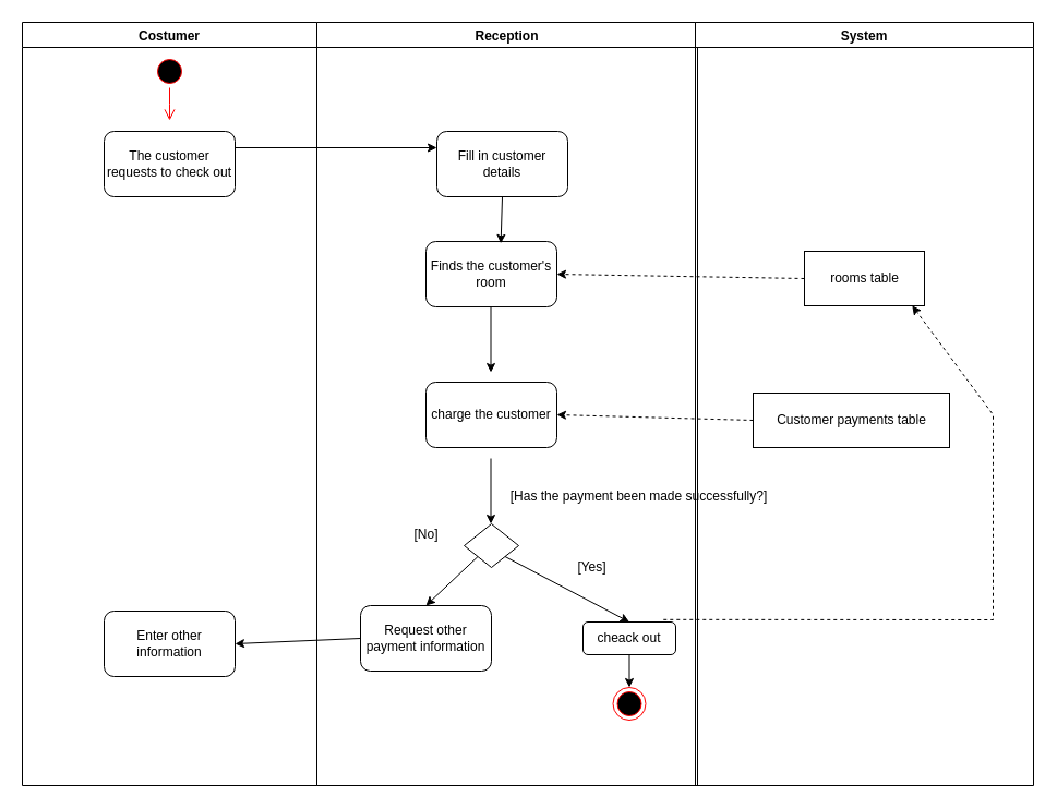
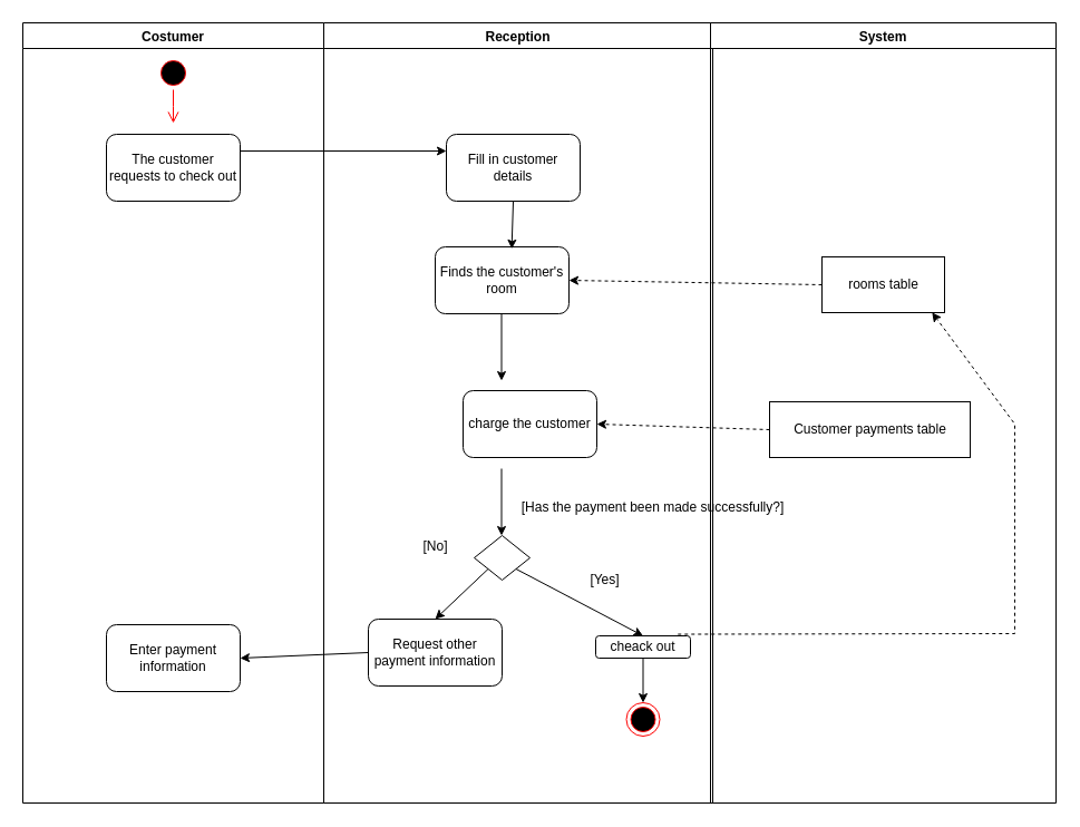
  <mxCell id="0" />
  <mxCell id="1" parent="0" />
  <mxCell id="2" value="Costumer" style="swimlane;" parent="1" vertex="1"><mxGeometry x="20" y="20" width="270" height="700" as="geometry" /></mxCell>
  <mxCell id="3" value="" style="ellipse;html=1;shape=startState;fillColor=#000000;strokeColor=#ff0000;" parent="2" vertex="1"><mxGeometry x="120" y="30" width="30" height="30" as="geometry" /></mxCell>
  <mxCell id="4" value="" style="edgeStyle=orthogonalEdgeStyle;html=1;verticalAlign=bottom;endArrow=open;endSize=8;strokeColor=#ff0000;rounded=0;" parent="2" source="3" edge="1"><mxGeometry relative="1" as="geometry"><mxPoint x="135" y="90" as="targetPoint" /></mxGeometry></mxCell>
  <mxCell id="5" value="The customer requests to check out" style="rounded=1;whiteSpace=wrap;html=1;" parent="2" vertex="1"><mxGeometry x="75" y="100" width="120" height="60" as="geometry" /></mxCell>
- <mxCell id="6" value="Enter other information" style="rounded=1;whiteSpace=wrap;html=1;fontSize=12;" parent="2" vertex="1"><mxGeometry x="75" y="540" width="120" height="60" as="geometry" /></mxCell>
+ <mxCell id="6" value="Enter payment information" style="rounded=1;whiteSpace=wrap;html=1;fontSize=12;" parent="2" vertex="1"><mxGeometry x="75" y="540" width="120" height="60" as="geometry" /></mxCell>
  <mxCell id="7" value="Reception" style="swimlane;startSize=23;" parent="1" vertex="1"><mxGeometry x="290" y="20" width="349" height="700" as="geometry" /></mxCell>
  <mxCell id="8" value="Fill in customer details" style="rounded=1;whiteSpace=wrap;html=1;" parent="7" vertex="1"><mxGeometry x="110" y="100" width="120" height="60" as="geometry" /></mxCell>
  <mxCell id="9" value="Finds the customer's room" style="rounded=1;whiteSpace=wrap;html=1;" parent="7" vertex="1"><mxGeometry x="100" y="201.02" width="120" height="60" as="geometry" /></mxCell>
  <mxCell id="10" value="" style="endArrow=classic;html=1;rounded=0;fontSize=12;exitX=0.5;exitY=1;exitDx=0;exitDy=0;entryX=0.572;entryY=0.03;entryDx=0;entryDy=0;entryPerimeter=0;" parent="7" source="8" target="9" edge="1"><mxGeometry width="50" height="50" relative="1" as="geometry"><mxPoint x="167.8" y="190.0" as="sourcePoint" /><mxPoint x="-60" y="201.02" as="targetPoint" /></mxGeometry></mxCell>
  <mxCell id="11" value="" style="endArrow=classic;html=1;rounded=0;fontSize=12;exitX=0.5;exitY=1;exitDx=0;exitDy=0;entryX=0.5;entryY=0;entryDx=0;entryDy=0;" parent="7" edge="1"><mxGeometry width="50" height="50" relative="1" as="geometry"><mxPoint x="159.5" y="261.02" as="sourcePoint" /><mxPoint x="159.5" y="321.02" as="targetPoint" /></mxGeometry></mxCell>
- <mxCell id="12" value="charge the&amp;nbsp;customer" style="rounded=1;whiteSpace=wrap;html=1;" parent="7" vertex="1"><mxGeometry x="100" y="330" width="120" height="60" as="geometry" /></mxCell>
+ <mxCell id="12" value="charge the&amp;nbsp;customer" style="rounded=1;whiteSpace=wrap;html=1;" parent="7" vertex="1"><mxGeometry x="125" y="330" width="120" height="60" as="geometry" /></mxCell>
  <mxCell id="13" value="" style="rhombus;whiteSpace=wrap;html=1;fontSize=12;" parent="7" vertex="1"><mxGeometry x="135" y="460" width="50" height="40" as="geometry" /></mxCell>
  <mxCell id="14" value="" style="endArrow=classic;html=1;rounded=0;fontSize=12;exitX=1;exitY=1;exitDx=0;exitDy=0;" parent="7" source="13" edge="1"><mxGeometry width="50" height="50" relative="1" as="geometry"><mxPoint x="286.5" y="490" as="sourcePoint" /><mxPoint x="286.5" y="550" as="targetPoint" /></mxGeometry></mxCell>
  <mxCell id="15" value="[Yes]" style="text;html=1;align=center;verticalAlign=middle;resizable=0;points=[];autosize=1;strokeColor=none;fillColor=none;fontSize=12;" parent="7" vertex="1"><mxGeometry x="231.5" y="490" width="40" height="20" as="geometry" /></mxCell>
  <mxCell id="16" value="" style="endArrow=classic;html=1;rounded=0;fontSize=12;exitX=0.5;exitY=1;exitDx=0;exitDy=0;entryX=0.5;entryY=0;entryDx=0;entryDy=0;" parent="7" edge="1"><mxGeometry width="50" height="50" relative="1" as="geometry"><mxPoint x="159.5" y="400" as="sourcePoint" /><mxPoint x="159.5" y="460" as="targetPoint" /></mxGeometry></mxCell>
- <mxCell id="17" value="cheack out" style="rounded=1;whiteSpace=wrap;html=1;" parent="7" vertex="1"><mxGeometry x="244" y="550" width="85" height="30" as="geometry" /></mxCell>
+ <mxCell id="17" value="cheack out" style="rounded=1;whiteSpace=wrap;html=1;" parent="7" vertex="1"><mxGeometry x="244" y="550" width="85" height="20" as="geometry" /></mxCell>
  <mxCell id="18" value="" style="ellipse;html=1;shape=endState;fillColor=#000000;strokeColor=#ff0000;fontSize=12;" parent="7" vertex="1"><mxGeometry x="271.5" y="610" width="30" height="30" as="geometry" /></mxCell>
  <mxCell id="19" value="" style="endArrow=classic;html=1;rounded=0;fontSize=12;exitX=0.5;exitY=1;exitDx=0;exitDy=0;entryX=0.5;entryY=0;entryDx=0;entryDy=0;" parent="7" source="17" target="18" edge="1"><mxGeometry width="50" height="50" relative="1" as="geometry"><mxPoint x="324" y="690" as="sourcePoint" /><mxPoint x="324" y="740" as="targetPoint" /></mxGeometry></mxCell>
  <mxCell id="20" value="Request other payment information" style="rounded=1;whiteSpace=wrap;html=1;fontSize=12;" parent="7" vertex="1"><mxGeometry x="40" y="535" width="120" height="60" as="geometry" /></mxCell>
  <mxCell id="21" value="" style="endArrow=classic;html=1;rounded=0;exitX=0;exitY=1;exitDx=0;exitDy=0;entryX=0.5;entryY=0;entryDx=0;entryDy=0;" parent="7" source="13" target="20" edge="1"><mxGeometry width="50" height="50" relative="1" as="geometry"><mxPoint x="220" y="700" as="sourcePoint" /><mxPoint x="270" y="650" as="targetPoint" /></mxGeometry></mxCell>
  <mxCell id="22" value="System" style="swimlane;" parent="1" vertex="1"><mxGeometry x="637" y="20" width="310" height="700" as="geometry" /></mxCell>
  <mxCell id="23" value="rooms table" style="html=1;" parent="22" vertex="1"><mxGeometry x="100" y="210" width="110" height="50" as="geometry" /></mxCell>
  <mxCell id="24" value="Customer payments table" style="html=1;" parent="22" vertex="1"><mxGeometry x="53" y="340" width="180" height="50" as="geometry" /></mxCell>
  <mxCell id="25" value="[Has the payment been made successfully?]" style="text;html=1;align=center;verticalAlign=middle;resizable=0;points=[];autosize=1;strokeColor=none;fillColor=none;" parent="22" vertex="1"><mxGeometry x="-177" y="425" width="250" height="20" as="geometry" /></mxCell>
  <mxCell id="26" value="" style="endArrow=classic;html=1;rounded=0;fontSize=12;entryX=0;entryY=0.25;entryDx=0;entryDy=0;exitX=1;exitY=0.25;exitDx=0;exitDy=0;" parent="1" source="5" target="8" edge="1"><mxGeometry width="50" height="50" relative="1" as="geometry"><mxPoint x="220" y="300" as="sourcePoint" /><mxPoint x="300" y="270" as="targetPoint" /></mxGeometry></mxCell>
  <mxCell id="27" value="" style="endArrow=classic;html=1;rounded=0;fontSize=12;exitX=0;exitY=0.5;exitDx=0;exitDy=0;dashed=1;entryX=1;entryY=0.5;entryDx=0;entryDy=0;" parent="1" source="23" target="9" edge="1"><mxGeometry width="50" height="50" relative="1" as="geometry"><mxPoint x="640" y="230" as="sourcePoint" /><mxPoint x="530" y="220" as="targetPoint" /></mxGeometry></mxCell>
  <mxCell id="28" value="" style="endArrow=classic;html=1;rounded=0;fontSize=12;exitX=0;exitY=0.5;exitDx=0;exitDy=0;dashed=1;entryX=1;entryY=0.5;entryDx=0;entryDy=0;" parent="1" source="24" target="12" edge="1"><mxGeometry width="50" height="50" relative="1" as="geometry"><mxPoint x="690" y="371.99" as="sourcePoint" /><mxPoint x="530" y="368" as="targetPoint" /></mxGeometry></mxCell>
  <mxCell id="29" value="[No]" style="text;html=1;align=center;verticalAlign=middle;resizable=0;points=[];autosize=1;strokeColor=none;fillColor=none;" parent="1" vertex="1"><mxGeometry x="370" y="480" width="40" height="20" as="geometry" /></mxCell>
  <mxCell id="30" value="" style="endArrow=classic;html=1;rounded=0;exitX=0;exitY=0.5;exitDx=0;exitDy=0;entryX=1;entryY=0.5;entryDx=0;entryDy=0;" parent="1" source="20" target="6" edge="1"><mxGeometry width="50" height="50" relative="1" as="geometry"><mxPoint x="447.5" y="520" as="sourcePoint" /><mxPoint x="400" y="565" as="targetPoint" /></mxGeometry></mxCell>
  <mxCell id="31" value="" style="endArrow=classic;html=1;rounded=0;fontSize=12;exitX=0.868;exitY=-0.073;exitDx=0;exitDy=0;dashed=1;entryX=0.898;entryY=0.996;entryDx=0;entryDy=0;exitPerimeter=0;entryPerimeter=0;" edge="1" parent="1" source="17" target="23"><mxGeometry width="50" height="50" relative="1" as="geometry"><mxPoint x="747" y="265" as="sourcePoint" /><mxPoint x="520" y="261.02" as="targetPoint" /><Array as="points"><mxPoint x="910" y="568" /><mxPoint x="910" y="380" /></Array></mxGeometry></mxCell>
